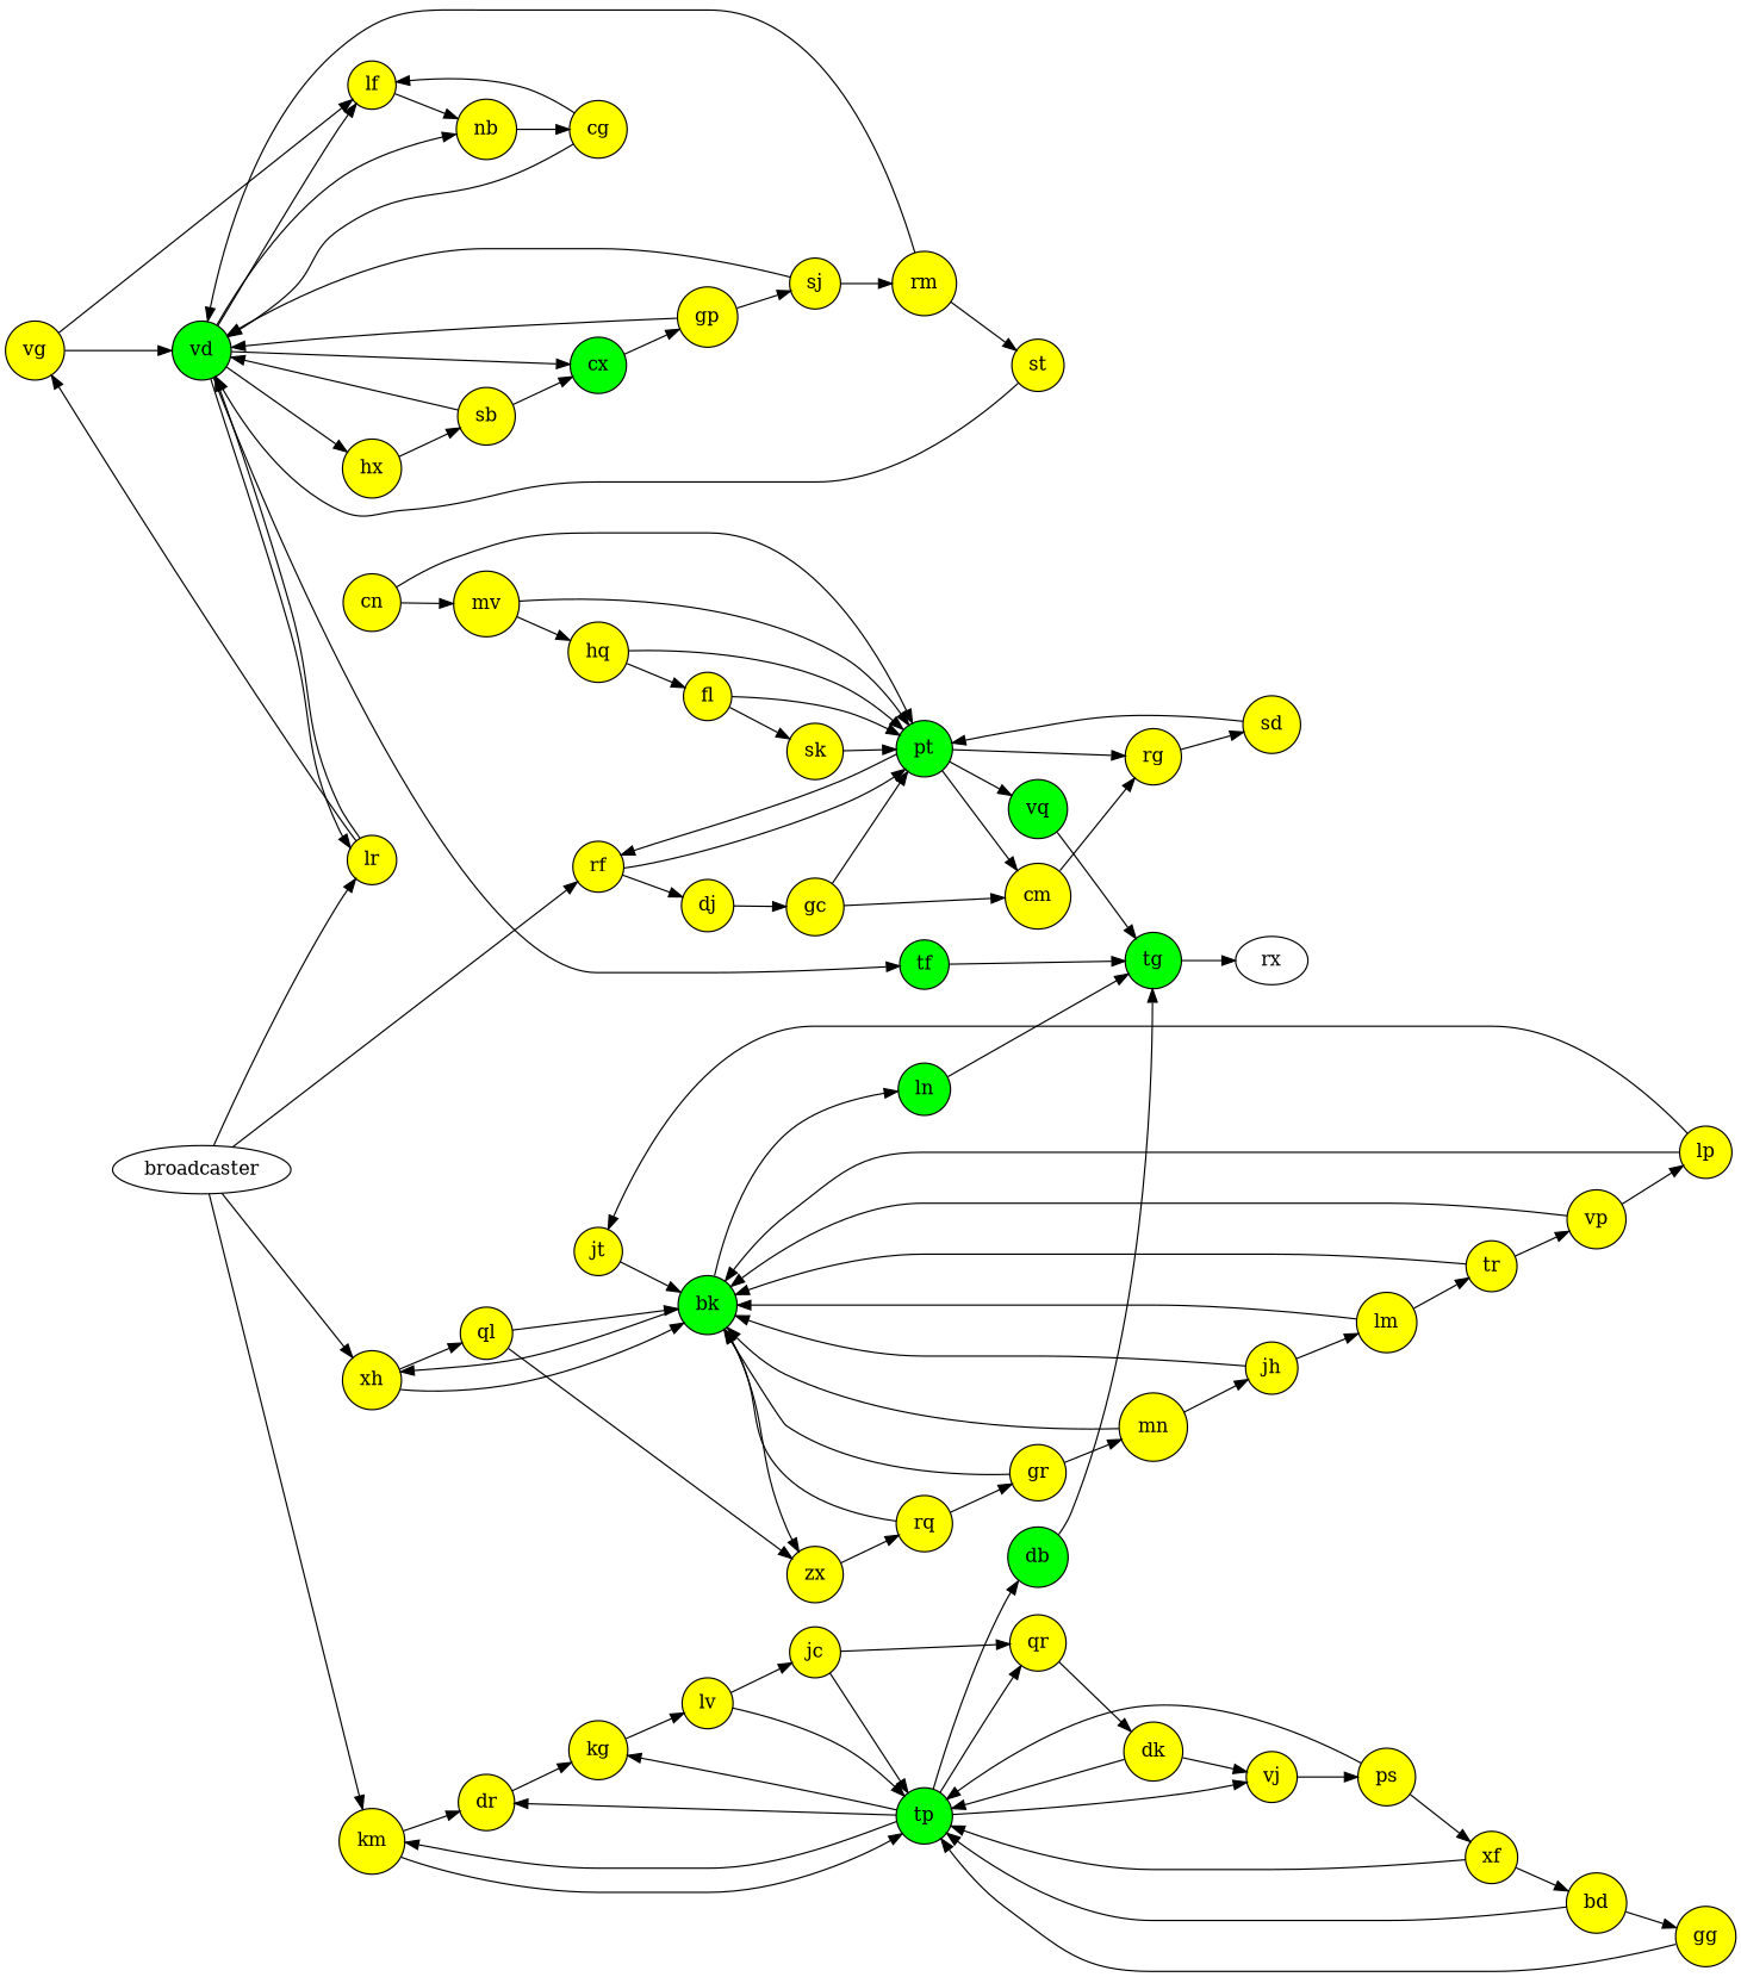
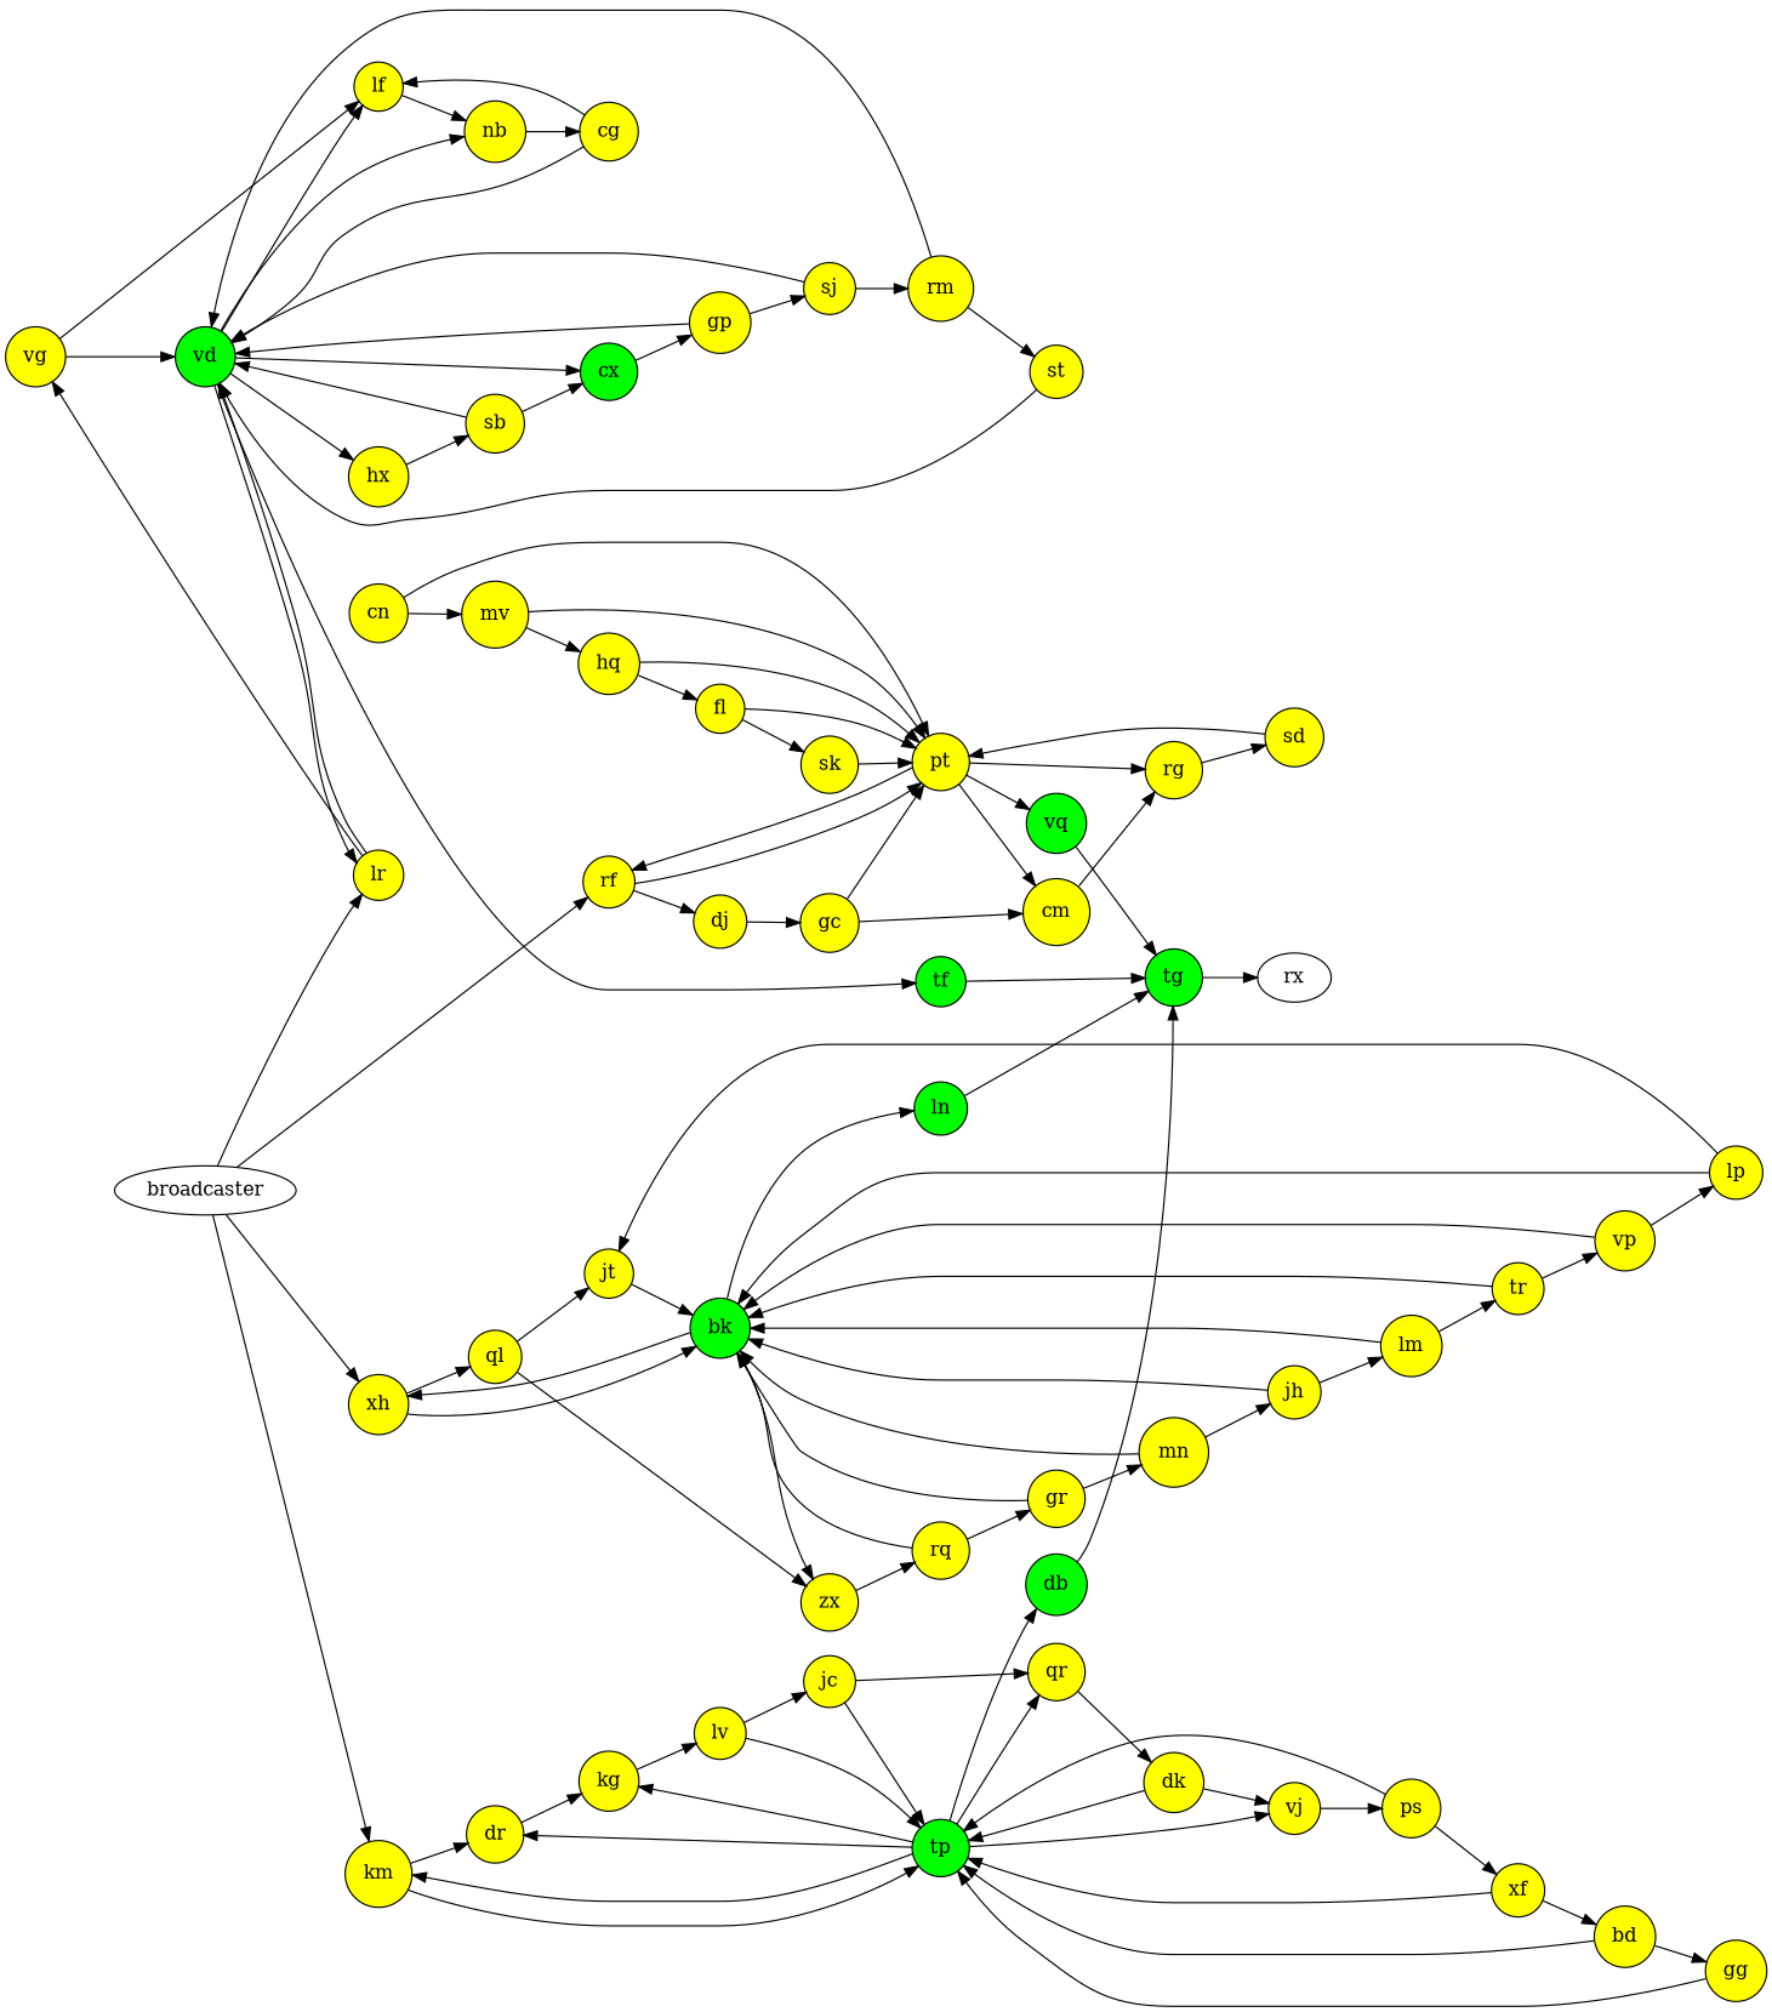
  digraph {
    rankdir=LR
    node [fillcolor=yellow shape=circle style=filled]
    vg
    dr
    cn
    rq
    vp
    kg
    lv
    sj
    jc
    km
    vd [fillcolor=green]
    lp
    vj
    dj
    cg
    ln [fillcolor=green]
    fl
    lm
    lr
-   pt [fillcolor=green]
+   pt
    cx [fillcolor=green]
    gp
    db [fillcolor=green]
    st
    jt
    jh
    xf
    gc
    tp [fillcolor=green]
    ps
    rf
    lf
    bd
    dk
    mn
    tg [fillcolor=green]
    ql
    tr
    sk
    nb
    sb
    qr
    xh
    rg
    hx
    sd
    gr
    gg
    zx
    bk [fillcolor=green]
    rm
    hq
    vq [fillcolor=green]
    cm
    tf [fillcolor=green]
    mv
    rx [fillcolor="" shape="" style=""]
    broadcaster [fillcolor="" shape="" style=""]
    subgraph sub_1 {
      vg
      dr
      cn
      rq
      vp
      kg
      lv
      sj
      jc
      km
      vd
      lp
      vj
      dj
      cg
      ln
      fl
      lm
      lr
      pt
      cx
      gp
      db
      st
      jt
      jh
      xf
      gc
      tp
      ps
      rf
      lf
      bd
      dk
      mn
      tg
      ql
      tr
      sk
      nb
      sb
      qr
      xh
      rg
      hx
      sd
      gr
      gg
      zx
      bk
      rm
      hq
      vq
      cm
      tf
      mv
    }
    vg -> vd
    vg -> lf
    dr -> kg
    cn -> pt
    cn -> mv
    rq -> gr
    rq -> bk
    vp -> lp
    vp -> bk
    kg -> lv
    lv -> jc
    lv -> tp
    sj -> vd
    sj -> rm
    jc -> tp
    jc -> qr
    km -> dr
    km -> tp
    vd -> lr
    vd -> cx
    vd -> lf
    vd -> nb
    vd -> hx
    vd -> tf
    lp -> jt
    lp -> bk
    vj -> ps
    dj -> gc
    cg -> vd
    cg -> lf
    ln -> tg
    fl -> pt
    fl -> sk
    lm -> tr
    lm -> bk
    lr -> vg
    lr -> vd
    pt -> rf
    pt -> rg
    pt -> vq
    pt -> cm
    cx -> gp
    gp -> sj
    gp -> vd
    db -> tg
    st -> vd
    jt -> bk
    jh -> lm
    jh -> bk
    xf -> tp
    xf -> bd
    gc -> pt
    gc -> cm
    tp -> dr
    tp -> kg
    tp -> km
    tp -> vj
    tp -> db
    tp -> qr
    ps -> xf
    ps -> tp
    rf -> dj
    rf -> pt
    lf -> nb
    bd -> tp
    bd -> gg
    dk -> vj
    dk -> tp
    mn -> jh
    mn -> bk
    tg -> rx
    ql -> zx
-   ql -> bk
+   ql -> jt
    tr -> vp
    tr -> bk
    sk -> pt
    nb -> cg
    sb -> vd
    sb -> cx
    qr -> dk
    xh -> ql
    xh -> bk
    rg -> sd
    hx -> sb
    sd -> pt
    gr -> mn
    gr -> bk
    gg -> tp
    zx -> rq
    bk -> ln
    bk -> xh
    bk -> zx
    rm -> vd
    rm -> st
    hq -> fl
    hq -> pt
    vq -> tg
    cm -> rg
    tf -> tg
    mv -> pt
    mv -> hq
    broadcaster -> km
    broadcaster -> lr
    broadcaster -> rf
    broadcaster -> xh
  }
